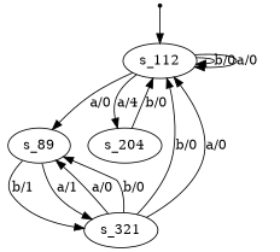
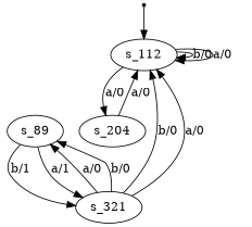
  digraph {
    s_112 [root=true]
    n2 [label=s_89]
    s_204
    s_321
    qi [shape=point]
    s_112 -> s_112 [label="b/0"]
    s_112 -> s_112 [label="a/0"]
-   s_112 -> n2 [label="a/0"]
-   s_112 -> s_204 [label="a/4"]
+   s_112 -> s_204 [label="a/0"]
    n2 -> s_321 [label="b/1"]
    n2 -> s_321 [label="a/1"]
-   s_204 -> s_112 [label="b/0"]
+   s_204 -> s_112 [label="a/0"]
    s_321 -> s_112 [label="b/0"]
    s_321 -> s_112 [label="a/0"]
    s_321 -> n2 [label="a/0"]
    s_321 -> n2 [label="b/0"]
    qi -> s_112
  }
